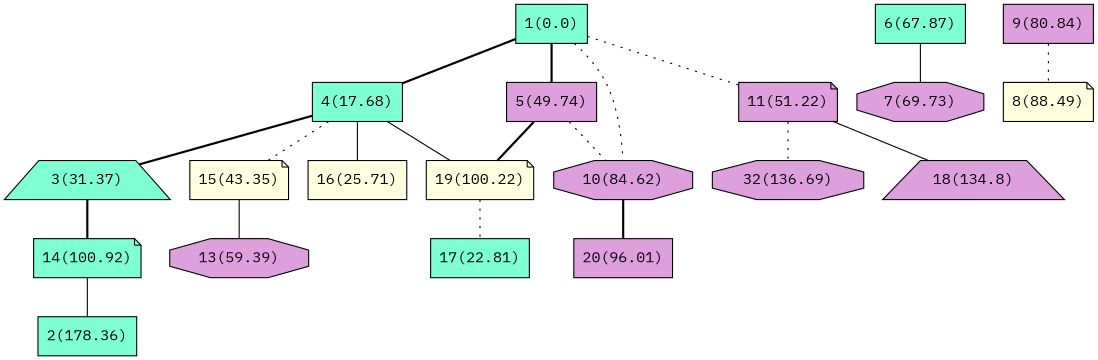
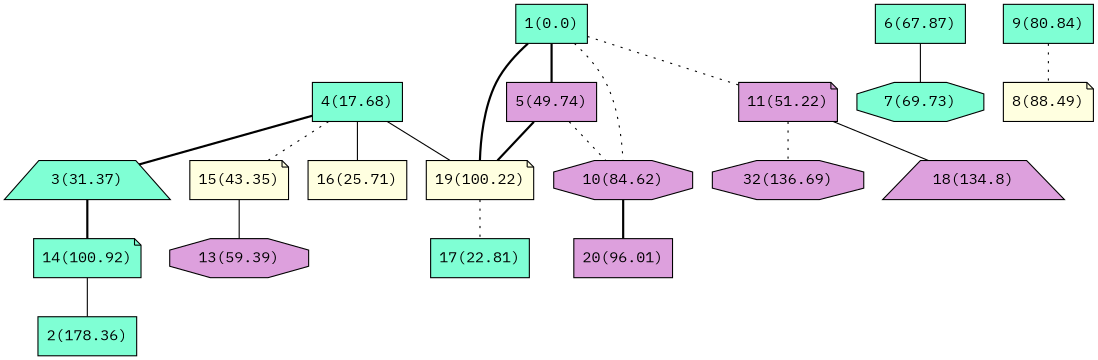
  graph {
    fontname="IBM Plex Mono"
    node [fillcolor=aquamarine fontname="IBM Plex Mono" shape=box style=filled]
    edge [fontname="IBM Plex Mono" style=dotted]
    n1 [label="1(0.0)"]
    n2 [label="4(17.68)"]
    n3 [fillcolor=plum label="5(49.74)"]
    n4 [fillcolor=plum label="11(51.22)" shape=note]
    n5 [fillcolor=plum label="10(84.62)" shape=octagon]
    n6 [label="3(31.37)" shape=trapezium]
    n7 [fillcolor=lightyellow label="15(43.35)" shape=note]
    n8 [fillcolor=lightyellow label="16(25.71)"]
    n9 [fillcolor=lightyellow label="19(100.22)" shape=note]
    n10 [label="6(67.87)"]
-   n11 [fillcolor=plum label="7(69.73)" shape=octagon]
+   n11 [label="7(69.73)" shape=octagon]
    n12 [fillcolor=plum label="32(136.69)" shape=octagon]
    n13 [fillcolor=plum label="18(134.8)" shape=trapezium]
    n14 [label="14(100.92)" shape=note]
    n15 [fillcolor=plum label="13(59.39)" shape=octagon]
    n16 [label="17(22.81)"]
-   n17 [fillcolor=plum label="9(80.84)"]
+   n17 [label="9(80.84)"]
    n18 [fillcolor=lightyellow label="8(88.49)" shape=note]
    n19 [fillcolor=plum label="20(96.01)"]
    n20 [label="2(178.36)"]
-   n1 -- n2 [style=bold]
+   n1 -- n9 [style=bold]
    n1 -- n3 [style=bold]
    n1 -- n4
    n1 -- n5
    n2 -- n6 [style=bold]
    n2 -- n7
    n2 -- n8 [style=solid]
    n2 -- n9 [style=solid]
    n3 -- n5
    n3 -- n9 [style=bold]
    n4 -- n12
    n4 -- n13 [style=solid]
    n5 -- n19 [style=bold]
    n6 -- n14 [style=bold]
    n7 -- n15 [style=solid]
    n9 -- n16
    n10 -- n11 [style=solid]
    n14 -- n20 [style=solid]
    n17 -- n18
  }
